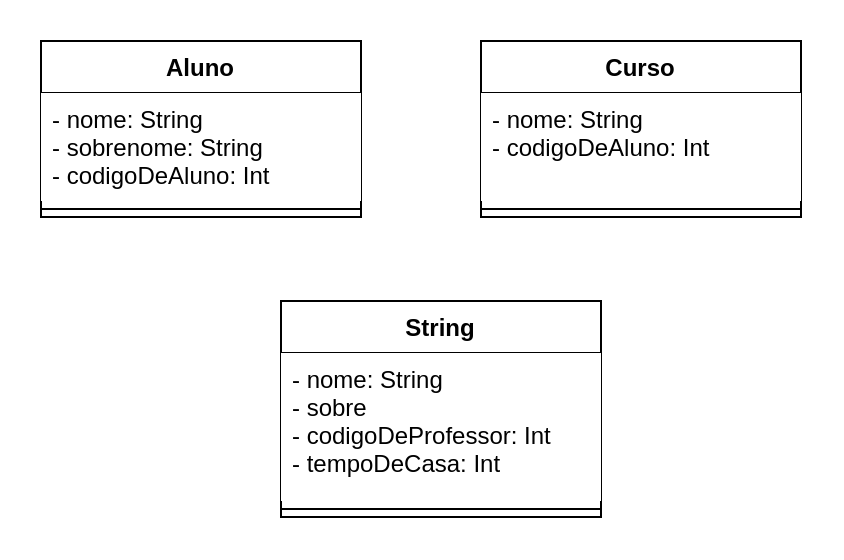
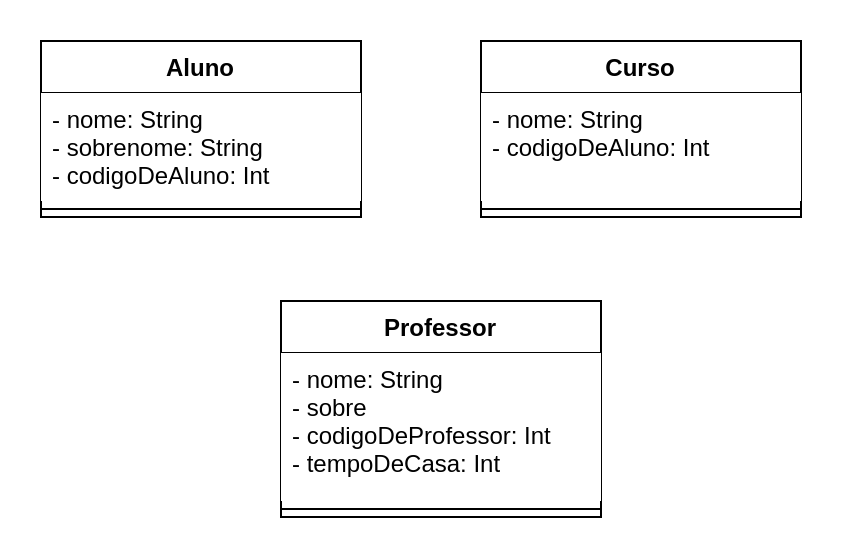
  <mxCell id="0" />
  <mxCell id="1" parent="0" />
  <mxCell id="2" value="Aluno" style="swimlane;fontStyle=1;align=center;verticalAlign=top;childLayout=stackLayout;horizontal=1;startSize=26;horizontalStack=0;resizeParent=1;resizeParentMax=0;resizeLast=0;collapsible=1;marginBottom=0;" parent="1" vertex="1"><mxGeometry x="20" y="20" width="160" height="88" as="geometry" /></mxCell>
  <mxCell id="3" value="- nome: String&#10;- sobrenome: String&#10;- codigoDeAluno: Int" style="text;strokeColor=none;align=left;verticalAlign=top;spacingLeft=4;spacingRight=4;overflow=hidden;rotatable=0;points=[[0,0.5],[1,0.5]];portConstraint=eastwest;fillColor=#ffffff;" parent="2" vertex="1"><mxGeometry y="26" width="160" height="54" as="geometry" /></mxCell>
  <mxCell id="4" value="" style="line;strokeWidth=1;fillColor=none;align=left;verticalAlign=middle;spacingTop=-1;spacingLeft=3;spacingRight=3;rotatable=0;labelPosition=right;points=[];portConstraint=eastwest;" parent="2" vertex="1"><mxGeometry y="80" width="160" height="8" as="geometry" /></mxCell>
  <mxCell id="5" value="Curso" style="swimlane;fontStyle=1;align=center;verticalAlign=top;childLayout=stackLayout;horizontal=1;startSize=26;horizontalStack=0;resizeParent=1;resizeParentMax=0;resizeLast=0;collapsible=1;marginBottom=0;" parent="1" vertex="1"><mxGeometry x="240" y="20" width="160" height="88" as="geometry" /></mxCell>
  <mxCell id="6" value="- nome: String&#10;- codigoDeAluno: Int" style="text;strokeColor=none;align=left;verticalAlign=top;spacingLeft=4;spacingRight=4;overflow=hidden;rotatable=0;points=[[0,0.5],[1,0.5]];portConstraint=eastwest;fillColor=#ffffff;" parent="5" vertex="1"><mxGeometry y="26" width="160" height="54" as="geometry" /></mxCell>
  <mxCell id="7" value="" style="line;strokeWidth=1;fillColor=none;align=left;verticalAlign=middle;spacingTop=-1;spacingLeft=3;spacingRight=3;rotatable=0;labelPosition=right;points=[];portConstraint=eastwest;" parent="5" vertex="1"><mxGeometry y="80" width="160" height="8" as="geometry" /></mxCell>
- <mxCell id="8" value="String" style="swimlane;fontStyle=1;align=center;verticalAlign=top;childLayout=stackLayout;horizontal=1;startSize=26;horizontalStack=0;resizeParent=1;resizeParentMax=0;resizeLast=0;collapsible=1;marginBottom=0;" parent="1" vertex="1"><mxGeometry x="140" y="150" width="160" height="108" as="geometry" /></mxCell>
+ <mxCell id="8" value="Professor" style="swimlane;fontStyle=1;align=center;verticalAlign=top;childLayout=stackLayout;horizontal=1;startSize=26;horizontalStack=0;resizeParent=1;resizeParentMax=0;resizeLast=0;collapsible=1;marginBottom=0;" parent="1" vertex="1"><mxGeometry x="140" y="150" width="160" height="108" as="geometry" /></mxCell>
  <mxCell id="9" value="- nome: String&#10;- sobre&#10;- codigoDeProfessor: Int&#10;- tempoDeCasa: Int" style="text;strokeColor=none;align=left;verticalAlign=top;spacingLeft=4;spacingRight=4;overflow=hidden;rotatable=0;points=[[0,0.5],[1,0.5]];portConstraint=eastwest;fillColor=#ffffff;" parent="8" vertex="1"><mxGeometry y="26" width="160" height="74" as="geometry" /></mxCell>
  <mxCell id="10" value="" style="line;strokeWidth=1;fillColor=none;align=left;verticalAlign=middle;spacingTop=-1;spacingLeft=3;spacingRight=3;rotatable=0;labelPosition=right;points=[];portConstraint=eastwest;" parent="8" vertex="1"><mxGeometry y="100" width="160" height="8" as="geometry" /></mxCell>
